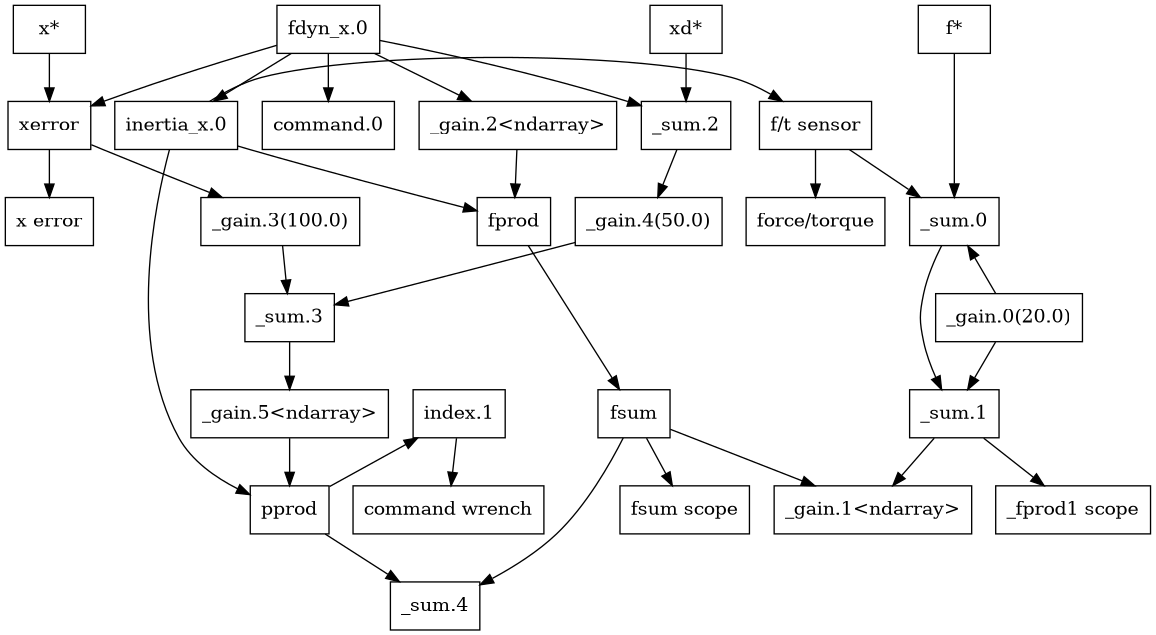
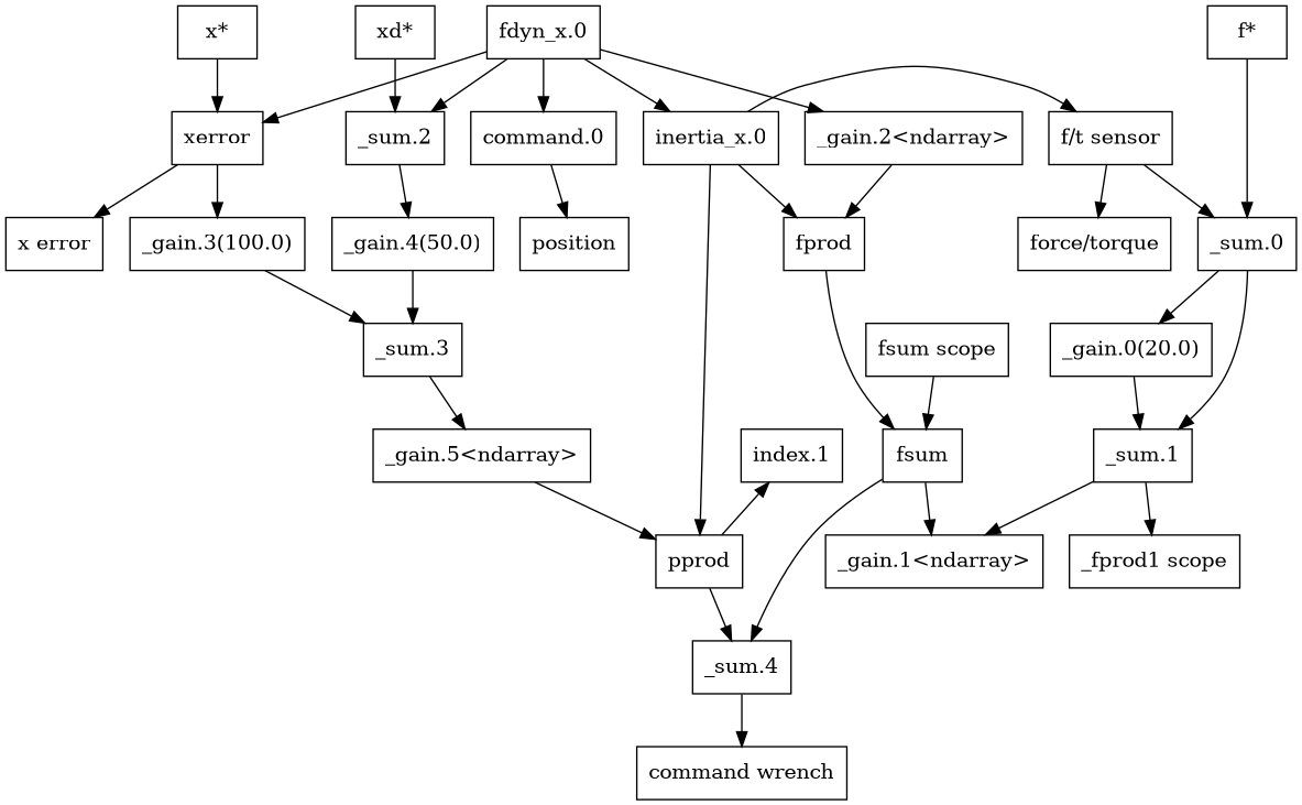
  digraph {
    rankdir=TB
    splines=spline
    node [shape=box]
    "fdyn_x.0"
    "f*"
    "x*"
    "xd*"
    "f/t sensor"
    xerror
    "inertia_x.0"
    "_gain.2<ndarray>"
    "_sum.2"
    n10 [label="command.0"]
    fprod
    "_sum.0"
    "_gain.3(100.0)"
    "_gain.4(50.0)"
    "_gain.0(20.0)"
    "_sum.3"
    "_sum.1"
    "_gain.5<ndarray>"
    pprod
    "_gain.1<ndarray>"
    fsum
    "index.1"
    "_sum.4"
    "force/torque"
    "x error"
+   position
    n27 [label="_fprod1 scope"]
    "fsum scope"
    "command wrench"
    subgraph sub_1 {
      rank=same
      "fdyn_x.0"
      "f*"
      "x*"
      "xd*"
    }
    subgraph sub_2 {
      rank=same
      "f/t sensor"
      xerror
      "inertia_x.0"
      "_gain.2<ndarray>"
      "_sum.2"
      n10
    }
    subgraph sub_3 {
      rank=same
      fprod
      "_sum.0"
      "_gain.3(100.0)"
      "_gain.4(50.0)"
    }
    subgraph sub_4 {
      rank=same
      "_gain.0(20.0)"
      "_sum.3"
    }
    subgraph sub_5 {
      rank=same
      "_sum.1"
      "_gain.5<ndarray>"
    }
    subgraph sub_6 {
      rank=same
      pprod
      "_gain.1<ndarray>"
    }
    subgraph sub_7 {
      rank=same
      fsum
      "index.1"
    }
    subgraph sub_8 {
      rank=same
      "_sum.4"
    }
    "fdyn_x.0" -> xerror
    "fdyn_x.0" -> "inertia_x.0"
    "fdyn_x.0" -> "_gain.2<ndarray>"
    "fdyn_x.0" -> "_sum.2"
    "fdyn_x.0" -> n10
    "f*" -> "_sum.0"
    "x*" -> xerror
    "xd*" -> "_sum.2"
    "f/t sensor" -> "_sum.0"
    "f/t sensor" -> "force/torque"
    xerror -> "_gain.3(100.0)"
    xerror -> "x error"
    "inertia_x.0" -> "f/t sensor"
    "inertia_x.0" -> fprod
    "inertia_x.0" -> pprod
    "_gain.2<ndarray>" -> fprod
    "_sum.2" -> "_gain.4(50.0)"
+   n10 -> position
    fprod -> fsum
-   "_gain.0(20.0)" -> "_sum.0"
+   "_sum.0" -> "_gain.0(20.0)"
    "_sum.0" -> "_sum.1"
    "_gain.3(100.0)" -> "_sum.3"
    "_gain.4(50.0)" -> "_sum.3"
    "_gain.0(20.0)" -> "_sum.1"
    "_sum.3" -> "_gain.5<ndarray>"
    "_sum.1" -> "_gain.1<ndarray>"
    "_sum.1" -> n27
    "_gain.5<ndarray>" -> pprod
    pprod -> "index.1"
    pprod -> "_sum.4"
    fsum -> "_gain.1<ndarray>"
    fsum -> "_sum.4"
-   fsum -> "fsum scope"
-   "index.1" -> "command wrench"
+   "fsum scope" -> fsum
+   "_sum.4" -> "command wrench"
  }
